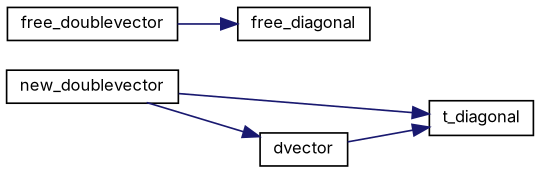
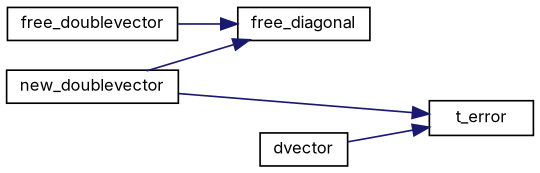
  digraph {
    fontname=Inter
    rankdir=LR
    node [color=black fontname=Inter fontsize=10 shape=record]
    edge [color=midnightblue fontname=Inter fontsize=10 labelfontname=FreeSans labelfontsize=10 style=solid]
    n1 [height=0.2 label=free_doublevector width=0.4]
    n2 [height=0.2 label=free_diagonal width=0.4]
    n3 [height=0.2 label=new_doublevector width=0.4]
-   n4 [height=0.2 label=t_diagonal width=0.4]
+   n4 [height=0.2 label=t_error width=0.4]
    n5 [height=0.2 label=dvector width=0.4]
    n1 -> n2
    n3 -> n4
-   n3 -> n5
+   n3 -> n2
    n5 -> n4
  }
